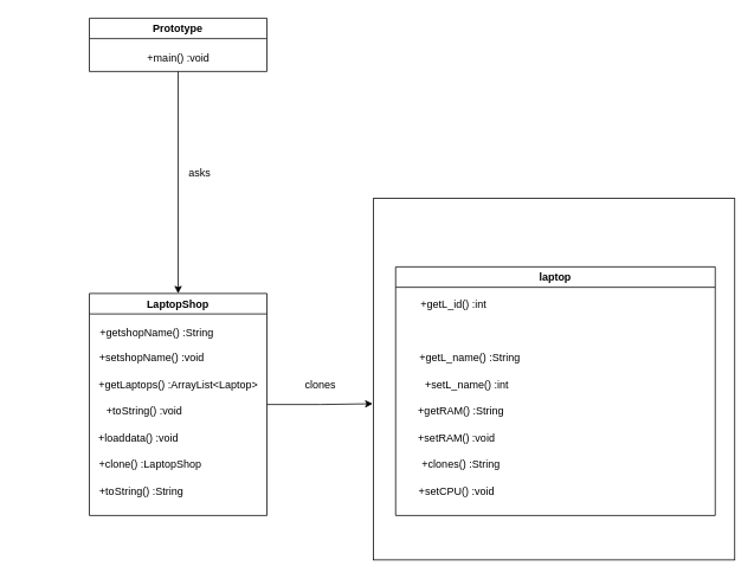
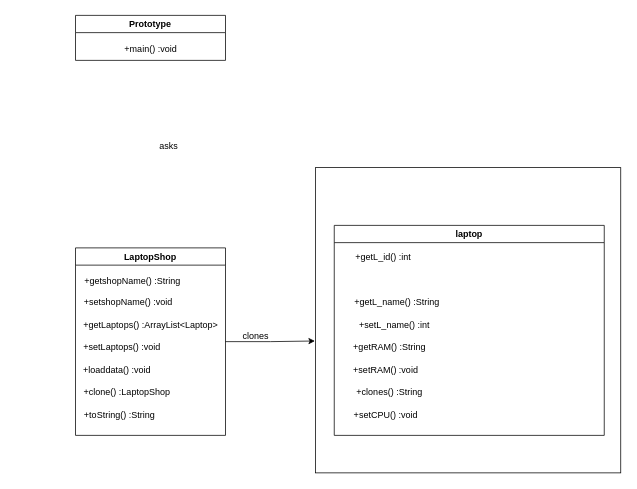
  <mxCell id="0" />
  <mxCell id="1" parent="0" />
  <mxCell id="2" value="" style="whiteSpace=wrap;html=1;aspect=fixed;" vertex="1" parent="1"><mxGeometry x="420" y="223" width="407" height="407" as="geometry" /></mxCell>
  <mxCell id="3" value="LaptopShop" style="swimlane;whiteSpace=wrap;html=1;" vertex="1" parent="1"><mxGeometry x="100" y="330" width="200" height="250" as="geometry" /></mxCell>
  <mxCell id="4" value="+loaddata() :void" style="text;html=1;align=center;verticalAlign=middle;resizable=0;points=[];autosize=1;strokeColor=none;fillColor=none;" vertex="1" parent="3"><mxGeometry y="148" width="110" height="30" as="geometry" /></mxCell>
  <mxCell id="5" value="&amp;nbsp; &amp;nbsp; &amp;nbsp;+toString() :String" style="text;html=1;align=center;verticalAlign=middle;resizable=0;points=[];autosize=1;strokeColor=none;fillColor=none;" vertex="1" parent="3"><mxGeometry x="-15" y="208" width="130" height="30" as="geometry" /></mxCell>
  <mxCell id="6" value="&amp;nbsp; &amp;nbsp; &amp;nbsp; &amp;nbsp; &amp;nbsp; +getshopName() :String" style="text;html=1;align=center;verticalAlign=middle;resizable=0;points=[];autosize=1;strokeColor=none;fillColor=none;" vertex="1" parent="1"><mxGeometry x="69" y="359" width="180" height="30" as="geometry" /></mxCell>
  <mxCell id="7" value="&amp;nbsp; &amp;nbsp; &amp;nbsp; &amp;nbsp; &amp;nbsp; &amp;nbsp; &amp;nbsp; &amp;nbsp; &amp;nbsp; &amp;nbsp; &amp;nbsp; &amp;nbsp; +setshopName() :void" style="text;html=1;align=center;verticalAlign=middle;resizable=0;points=[];autosize=1;strokeColor=none;fillColor=none;" vertex="1" parent="1"><mxGeometry y="388" width="220" height="30" as="geometry" x="20" /></mxCell>
  <mxCell id="8" value="&amp;nbsp; &amp;nbsp; &amp;nbsp; &amp;nbsp; &amp;nbsp; &amp;nbsp; &amp;nbsp; &amp;nbsp; &amp;nbsp; &amp;nbsp; &amp;nbsp; &amp;nbsp; +getLaptops() :ArrayList&amp;lt;Laptop&amp;gt;" style="text;html=1;align=center;verticalAlign=middle;resizable=0;points=[];autosize=1;strokeColor=none;fillColor=none;" vertex="1" parent="1"><mxGeometry y="418" width="280" height="30" as="geometry" x="20" /></mxCell>
- <mxCell id="9" value="&amp;nbsp; &amp;nbsp; &amp;nbsp; &amp;nbsp; &amp;nbsp; &amp;nbsp; &amp;nbsp;+toString() :void" style="text;html=1;align=center;verticalAlign=middle;resizable=0;points=[];autosize=1;strokeColor=none;fillColor=none;" vertex="1" parent="1"><mxGeometry x="55" y="448" width="170" height="30" as="geometry" /></mxCell>
+ <mxCell id="9" value="&amp;nbsp; &amp;nbsp; &amp;nbsp; &amp;nbsp; &amp;nbsp; &amp;nbsp; &amp;nbsp;+setLaptops() :void" style="text;html=1;align=center;verticalAlign=middle;resizable=0;points=[];autosize=1;strokeColor=none;fillColor=none;" vertex="1" parent="1"><mxGeometry x="55" y="448" width="170" height="30" as="geometry" /></mxCell>
  <mxCell id="10" value="&amp;nbsp; &amp;nbsp; &amp;nbsp; &amp;nbsp; &amp;nbsp; &amp;nbsp;+clone() :LaptopShop" style="text;html=1;align=center;verticalAlign=middle;resizable=0;points=[];autosize=1;strokeColor=none;fillColor=none;" vertex="1" parent="1"><mxGeometry x="60" y="508" width="180" height="30" as="geometry" /></mxCell>
  <mxCell id="11" value="Prototype" style="swimlane;" vertex="1" parent="1"><mxGeometry x="100" y="20" width="200" height="60" as="geometry" /></mxCell>
  <mxCell id="12" value="+main() :void" style="text;html=1;align=center;verticalAlign=middle;resizable=0;points=[];autosize=1;strokeColor=none;fillColor=none;" vertex="1" parent="11"><mxGeometry x="55" y="30" width="90" height="30" as="geometry" /></mxCell>
  <mxCell id="13" value="asks&lt;br&gt;" style="text;html=1;align=center;verticalAlign=middle;resizable=0;points=[];autosize=1;strokeColor=none;fillColor=none;" vertex="1" parent="1"><mxGeometry x="199" y="180" width="50" height="30" as="geometry" /></mxCell>
- <mxCell id="14" style="edgeStyle=orthogonalEdgeStyle;rounded=0;orthogonalLoop=1;jettySize=auto;html=1;" edge="1" parent="1" source="12" target="3"><mxGeometry relative="1" as="geometry" /></mxCell>
  <mxCell id="15" value="laptop" style="swimlane;" vertex="1" parent="1"><mxGeometry x="445" y="300" width="360" height="280" as="geometry" /></mxCell>
  <mxCell id="16" value="+getL_id() :int" style="text;html=1;align=center;verticalAlign=middle;resizable=0;points=[];autosize=1;strokeColor=none;fillColor=none;" vertex="1" parent="15"><mxGeometry x="15" y="28" width="100" height="30" as="geometry" /></mxCell>
  <mxCell id="17" value="+getL_name() :String&amp;nbsp;" style="text;html=1;align=center;verticalAlign=middle;resizable=0;points=[];autosize=1;strokeColor=none;fillColor=none;" vertex="1" parent="15"><mxGeometry x="15" y="88" width="140" height="30" as="geometry" /></mxCell>
  <mxCell id="18" value="+setL_name() :int" style="text;html=1;align=center;verticalAlign=middle;resizable=0;points=[];autosize=1;strokeColor=none;fillColor=none;" vertex="1" parent="15"><mxGeometry x="15" y="118" width="130" height="30" as="geometry" /></mxCell>
  <mxCell id="19" value="+getRAM() :String&amp;nbsp;" style="text;html=1;align=center;verticalAlign=middle;resizable=0;points=[];autosize=1;strokeColor=none;fillColor=none;" vertex="1" parent="15"><mxGeometry x="15" y="148" width="120" height="30" as="geometry" /></mxCell>
  <mxCell id="20" value="+setRAM() :void&amp;nbsp;" style="text;html=1;align=center;verticalAlign=middle;resizable=0;points=[];autosize=1;strokeColor=none;fillColor=none;" vertex="1" parent="15"><mxGeometry x="15" y="178" width="110" height="30" as="geometry" /></mxCell>
  <mxCell id="21" value="+clones() :String&amp;nbsp;" style="text;html=1;align=center;verticalAlign=middle;resizable=0;points=[];autosize=1;strokeColor=none;fillColor=none;" vertex="1" parent="15"><mxGeometry x="15" y="208" width="120" height="30" as="geometry" /></mxCell>
  <mxCell id="22" value="+setCPU() :void&amp;nbsp;" style="text;html=1;align=center;verticalAlign=middle;resizable=0;points=[];autosize=1;strokeColor=none;fillColor=none;" vertex="1" parent="15"><mxGeometry x="15" y="238" width="110" height="30" as="geometry" /></mxCell>
  <mxCell id="23" style="edgeStyle=orthogonalEdgeStyle;rounded=0;orthogonalLoop=1;jettySize=auto;html=1;exitX=1;exitY=0.5;exitDx=0;exitDy=0;entryX=-0.002;entryY=0.568;entryDx=0;entryDy=0;entryPerimeter=0;" edge="1" parent="1" source="3" target="2"><mxGeometry relative="1" as="geometry" /></mxCell>
- <mxCell id="24" value="clones" style="text;html=1;align=center;verticalAlign=middle;resizable=0;points=[];autosize=1;strokeColor=none;fillColor=none;" vertex="1" parent="1"><mxGeometry x="330" y="418" width="60" height="30" as="geometry" /></mxCell>
+ <mxCell id="24" value="clones" style="text;html=1;align=center;verticalAlign=middle;resizable=0;points=[];autosize=1;strokeColor=none;fillColor=none;" vertex="1" parent="1"><mxGeometry x="310" y="433" width="60" height="30" as="geometry" /></mxCell>
